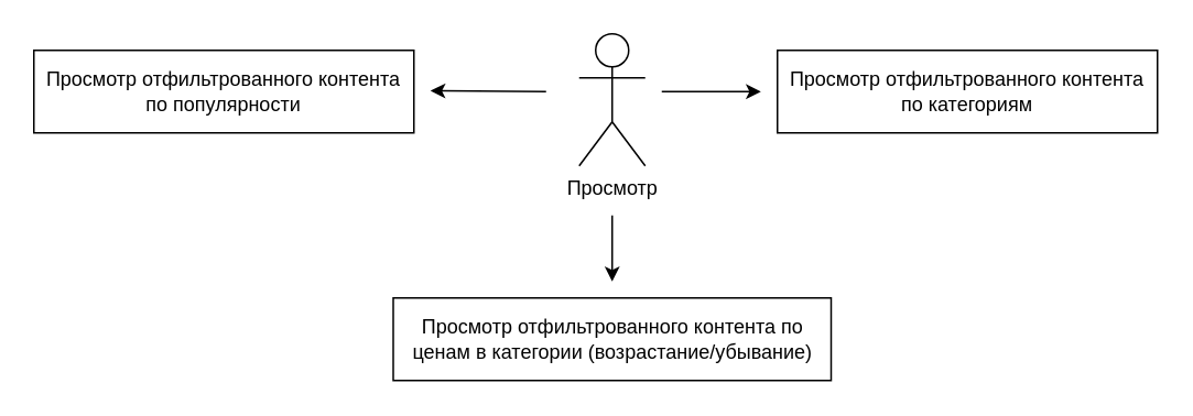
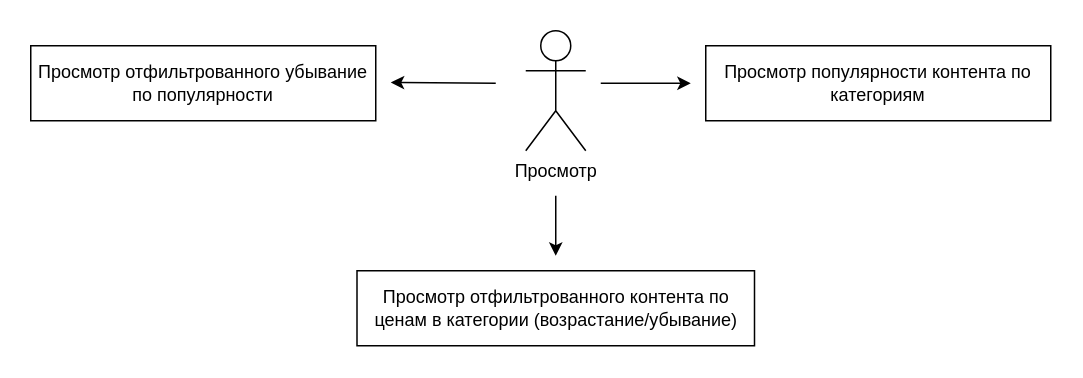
  <mxCell id="0" />
  <mxCell id="1" parent="0" />
  <mxCell id="2" value="Просмотр" style="shape=umlActor;verticalLabelPosition=bottom;verticalAlign=top;html=1;outlineConnect=0;" vertex="1" parent="1"><mxGeometry x="350" y="20" width="40" height="80" as="geometry" /></mxCell>
- <mxCell id="3" value="Просмотр отфильтрованного контента по категориям" style="rounded=0;whiteSpace=wrap;html=1;" vertex="1" parent="1"><mxGeometry x="470" y="30" width="230" height="50" as="geometry" /></mxCell>
+ <mxCell id="3" value="Просмотр популярности контента по категориям" style="rounded=0;whiteSpace=wrap;html=1;" vertex="1" parent="1"><mxGeometry x="470" y="30" width="230" height="50" as="geometry" /></mxCell>
  <mxCell id="4" value="" style="endArrow=classic;html=1;rounded=0;" edge="1" parent="1"><mxGeometry width="50" height="50" relative="1" as="geometry"><mxPoint x="400" y="55" as="sourcePoint" /><mxPoint x="460" y="55" as="targetPoint" /></mxGeometry></mxCell>
- <mxCell id="5" value="Просмотр отфильтрованного контента по популярности" style="rounded=0;whiteSpace=wrap;html=1;" vertex="1" parent="1"><mxGeometry x="20" y="30" width="230" height="50" as="geometry" /></mxCell>
+ <mxCell id="5" value="Просмотр отфильтрованного убывание по популярности" style="rounded=0;whiteSpace=wrap;html=1;" vertex="1" parent="1"><mxGeometry x="20" y="30" width="230" height="50" as="geometry" /></mxCell>
  <mxCell id="6" value="" style="endArrow=classic;html=1;rounded=0;" edge="1" parent="1"><mxGeometry width="50" height="50" relative="1" as="geometry"><mxPoint x="330" y="55" as="sourcePoint" /><mxPoint x="260" y="54.5" as="targetPoint" /></mxGeometry></mxCell>
  <mxCell id="7" value="Просмотр отфильтрованного контента по ценам в категории (возрастание/убывание)" style="rounded=0;whiteSpace=wrap;html=1;" vertex="1" parent="1"><mxGeometry x="237.5" y="180" width="265" height="50" as="geometry" /></mxCell>
  <mxCell id="8" value="" style="endArrow=classic;html=1;rounded=0;" edge="1" parent="1"><mxGeometry width="50" height="50" relative="1" as="geometry"><mxPoint x="370" y="130" as="sourcePoint" /><mxPoint x="370" y="170" as="targetPoint" /></mxGeometry></mxCell>
